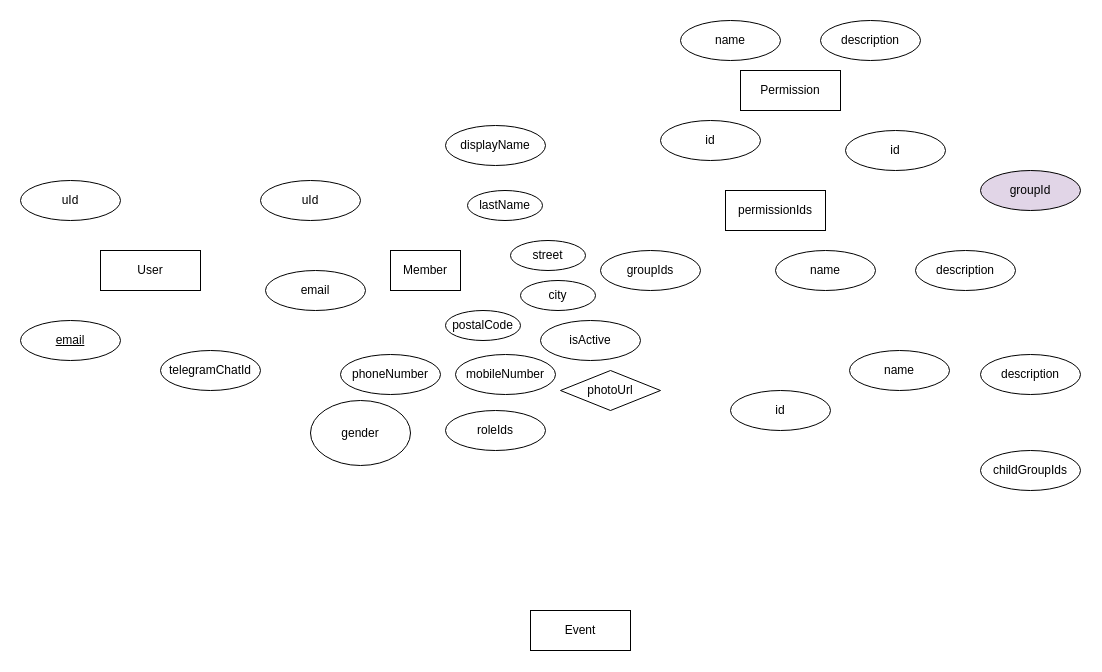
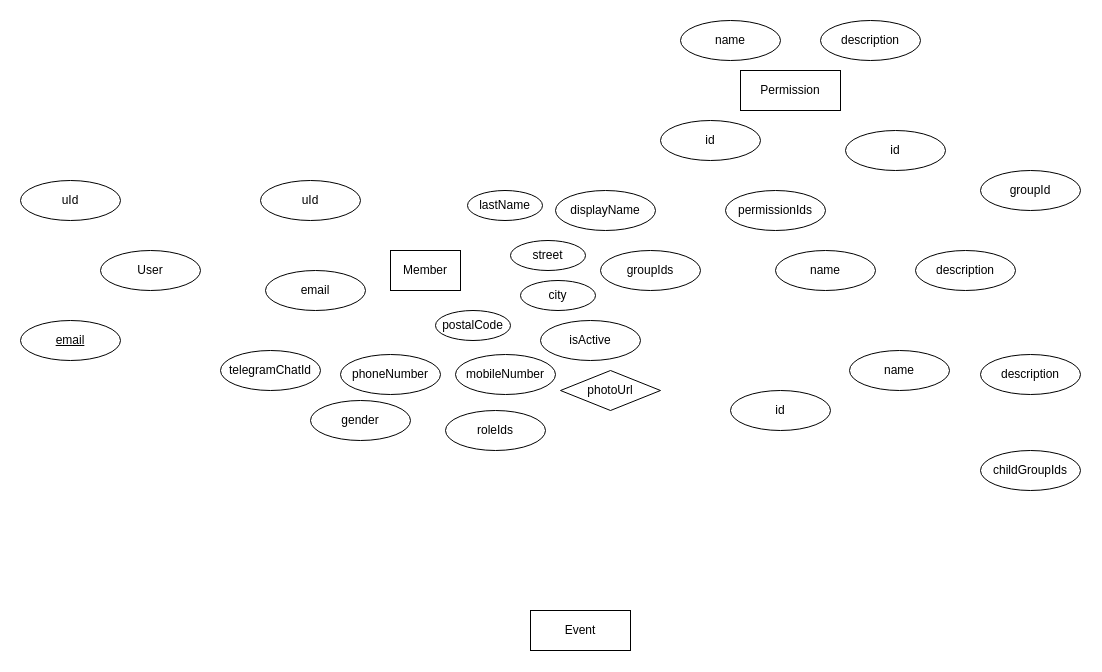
  <mxCell id="0" />
  <mxCell id="1" parent="0" />
- <mxCell id="2" value="User&lt;br&gt;" style="whiteSpace=wrap;html=1;align=center;" vertex="1" parent="1"><mxGeometry x="100" y="250" width="100" height="40" as="geometry" /></mxCell>
+ <mxCell id="2" value="User&lt;br&gt;" style="ellipse;whiteSpace=wrap;html=1;align=center;" vertex="1" parent="1"><mxGeometry x="100" y="250" width="100" height="40" as="geometry" /></mxCell>
  <mxCell id="3" value="&lt;u&gt;email&lt;/u&gt;" style="ellipse;whiteSpace=wrap;html=1;align=center;" vertex="1" parent="1"><mxGeometry x="20" y="320" width="100" height="40" as="geometry" /></mxCell>
  <mxCell id="4" value="uId" style="ellipse;whiteSpace=wrap;html=1;align=center;" vertex="1" parent="1"><mxGeometry x="20" y="180" width="100" height="40" as="geometry" /></mxCell>
  <mxCell id="5" value="Member" style="whiteSpace=wrap;html=1;align=center;" vertex="1" parent="1"><mxGeometry x="390" y="250" width="70" height="40" as="geometry" /></mxCell>
  <mxCell id="6" value="uId" style="ellipse;whiteSpace=wrap;html=1;align=center;" vertex="1" parent="1"><mxGeometry x="260" y="180" width="100" height="40" as="geometry" /></mxCell>
  <mxCell id="7" value="lastName" style="ellipse;whiteSpace=wrap;html=1;align=center;" vertex="1" parent="1"><mxGeometry x="467" y="190" width="75" height="30" as="geometry" /></mxCell>
  <mxCell id="8" value="street" style="ellipse;whiteSpace=wrap;html=1;align=center;" vertex="1" parent="1"><mxGeometry x="510" y="240" width="75" height="30" as="geometry" /></mxCell>
  <mxCell id="9" value="city" style="ellipse;whiteSpace=wrap;html=1;align=center;" vertex="1" parent="1"><mxGeometry x="520" y="280" width="75" height="30" as="geometry" /></mxCell>
- <mxCell id="10" value="postalCode" style="ellipse;whiteSpace=wrap;html=1;align=center;" vertex="1" parent="1"><mxGeometry x="445" y="310" width="75" height="30" as="geometry" /></mxCell>
+ <mxCell id="10" value="postalCode" style="ellipse;whiteSpace=wrap;html=1;align=center;" vertex="1" parent="1"><mxGeometry x="435" y="310" width="75" height="30" as="geometry" /></mxCell>
  <mxCell id="11" value="email" style="ellipse;whiteSpace=wrap;html=1;align=center;" vertex="1" parent="1"><mxGeometry x="265" y="270" width="100" height="40" as="geometry" /></mxCell>
  <mxCell id="12" value="phoneNumber" style="ellipse;whiteSpace=wrap;html=1;align=center;" vertex="1" parent="1"><mxGeometry x="340" y="354" width="100" height="40" as="geometry" /></mxCell>
  <mxCell id="13" value="mobileNumber" style="ellipse;whiteSpace=wrap;html=1;align=center;" vertex="1" parent="1"><mxGeometry x="455" y="354" width="100" height="40" as="geometry" /></mxCell>
  <mxCell id="14" value="isActive" style="ellipse;whiteSpace=wrap;html=1;align=center;" vertex="1" parent="1"><mxGeometry x="540" y="320" width="100" height="40" as="geometry" /></mxCell>
- <mxCell id="15" value="telegramChatId" style="ellipse;whiteSpace=wrap;html=1;align=center;" vertex="1" parent="1"><mxGeometry x="160" y="350" width="100" height="40" as="geometry" /></mxCell>
- <mxCell id="16" value="displayName" style="ellipse;whiteSpace=wrap;html=1;align=center;" vertex="1" parent="1"><mxGeometry x="445" y="125" width="100" height="40" as="geometry" /></mxCell>
+ <mxCell id="15" value="telegramChatId" style="ellipse;whiteSpace=wrap;html=1;align=center;" vertex="1" parent="1"><mxGeometry x="220" y="350" width="100" height="40" as="geometry" /></mxCell>
+ <mxCell id="16" value="displayName" style="ellipse;whiteSpace=wrap;html=1;align=center;" vertex="1" parent="1"><mxGeometry x="555" y="190" width="100" height="40" as="geometry" /></mxCell>
  <mxCell id="17" value="photoUrl" style="rhombus;whiteSpace=wrap;html=1;align=center;" vertex="1" parent="1"><mxGeometry x="560" y="370" width="100" height="40" as="geometry" /></mxCell>
- <mxCell id="18" value="gender" style="ellipse;whiteSpace=wrap;html=1;align=center;" vertex="1" parent="1"><mxGeometry x="310" y="400" width="100" height="65" as="geometry" /></mxCell>
+ <mxCell id="18" value="gender" style="ellipse;whiteSpace=wrap;html=1;align=center;" vertex="1" parent="1"><mxGeometry x="310" y="400" width="100" height="40" as="geometry" /></mxCell>
  <mxCell id="19" value="Permission" style="whiteSpace=wrap;html=1;align=center;" vertex="1" parent="1"><mxGeometry x="740" y="70" width="100" height="40" as="geometry" /></mxCell>
  <mxCell id="20" value="name&lt;br&gt;" style="ellipse;whiteSpace=wrap;html=1;align=center;" vertex="1" parent="1"><mxGeometry x="680" y="20" width="100" height="40" as="geometry" /></mxCell>
  <mxCell id="21" value="description" style="ellipse;whiteSpace=wrap;html=1;align=center;" vertex="1" parent="1"><mxGeometry x="820" y="20" width="100" height="40" as="geometry" /></mxCell>
  <mxCell id="22" value="id&lt;br&gt;" style="ellipse;whiteSpace=wrap;html=1;align=center;" vertex="1" parent="1"><mxGeometry x="660" y="120" width="100" height="40" as="geometry" /></mxCell>
- <mxCell id="23" value="permissionIds" style="whiteSpace=wrap;html=1;align=center;rounded=0;" vertex="1" parent="1"><mxGeometry x="725" y="190" width="100" height="40" as="geometry" /></mxCell>
+ <mxCell id="23" value="permissionIds" style="ellipse;whiteSpace=wrap;html=1;align=center;" vertex="1" parent="1"><mxGeometry x="725" y="190" width="100" height="40" as="geometry" /></mxCell>
  <mxCell id="24" value="id&lt;br&gt;" style="ellipse;whiteSpace=wrap;html=1;align=center;" vertex="1" parent="1"><mxGeometry x="845" y="130" width="100" height="40" as="geometry" /></mxCell>
  <mxCell id="25" value="name&lt;br&gt;" style="ellipse;whiteSpace=wrap;html=1;align=center;" vertex="1" parent="1"><mxGeometry x="775" y="250" width="100" height="40" as="geometry" /></mxCell>
  <mxCell id="26" value="description" style="ellipse;whiteSpace=wrap;html=1;align=center;" vertex="1" parent="1"><mxGeometry x="915" y="250" width="100" height="40" as="geometry" /></mxCell>
  <mxCell id="27" value="roleIds" style="ellipse;whiteSpace=wrap;html=1;align=center;" vertex="1" parent="1"><mxGeometry x="445" y="410" width="100" height="40" as="geometry" /></mxCell>
  <mxCell id="28" value="" style="edgeStyle=orthogonalEdgeStyle;rounded=0;orthogonalLoop=1;jettySize=auto;html=1;entryX=0.5;entryY=1;entryDx=0;entryDy=0;entryPerimeter=0;" edge="1" parent="1"><mxGeometry relative="1" as="geometry"><mxPoint x="365" y="606" as="targetPoint" /></mxGeometry></mxCell>
  <mxCell id="29" value="id&lt;br&gt;" style="ellipse;whiteSpace=wrap;html=1;align=center;" vertex="1" parent="1"><mxGeometry x="730" y="390" width="100" height="40" as="geometry" /></mxCell>
  <mxCell id="30" value="name&lt;br&gt;" style="ellipse;whiteSpace=wrap;html=1;align=center;" vertex="1" parent="1"><mxGeometry x="849" y="350" width="100" height="40" as="geometry" /></mxCell>
  <mxCell id="31" value="description" style="ellipse;whiteSpace=wrap;html=1;align=center;" vertex="1" parent="1"><mxGeometry x="980" y="354" width="100" height="40" as="geometry" /></mxCell>
  <mxCell id="32" value="groupIds" style="ellipse;whiteSpace=wrap;html=1;align=center;" vertex="1" parent="1"><mxGeometry x="600" y="250" width="100" height="40" as="geometry" /></mxCell>
- <mxCell id="33" value="groupId" style="ellipse;whiteSpace=wrap;html=1;align=center;fillColor=#e1d5e7;" vertex="1" parent="1"><mxGeometry x="980" y="170" width="100" height="40" as="geometry" /></mxCell>
+ <mxCell id="33" value="groupId" style="ellipse;whiteSpace=wrap;html=1;align=center;" vertex="1" parent="1"><mxGeometry x="980" y="170" width="100" height="40" as="geometry" /></mxCell>
  <mxCell id="34" value="childGroupIds" style="ellipse;whiteSpace=wrap;html=1;align=center;" vertex="1" parent="1"><mxGeometry x="980" y="450" width="100" height="40" as="geometry" /></mxCell>
  <mxCell id="35" value="Event" style="whiteSpace=wrap;html=1;align=center;" vertex="1" parent="1"><mxGeometry x="530" y="610" width="100" height="40" as="geometry" /></mxCell>
